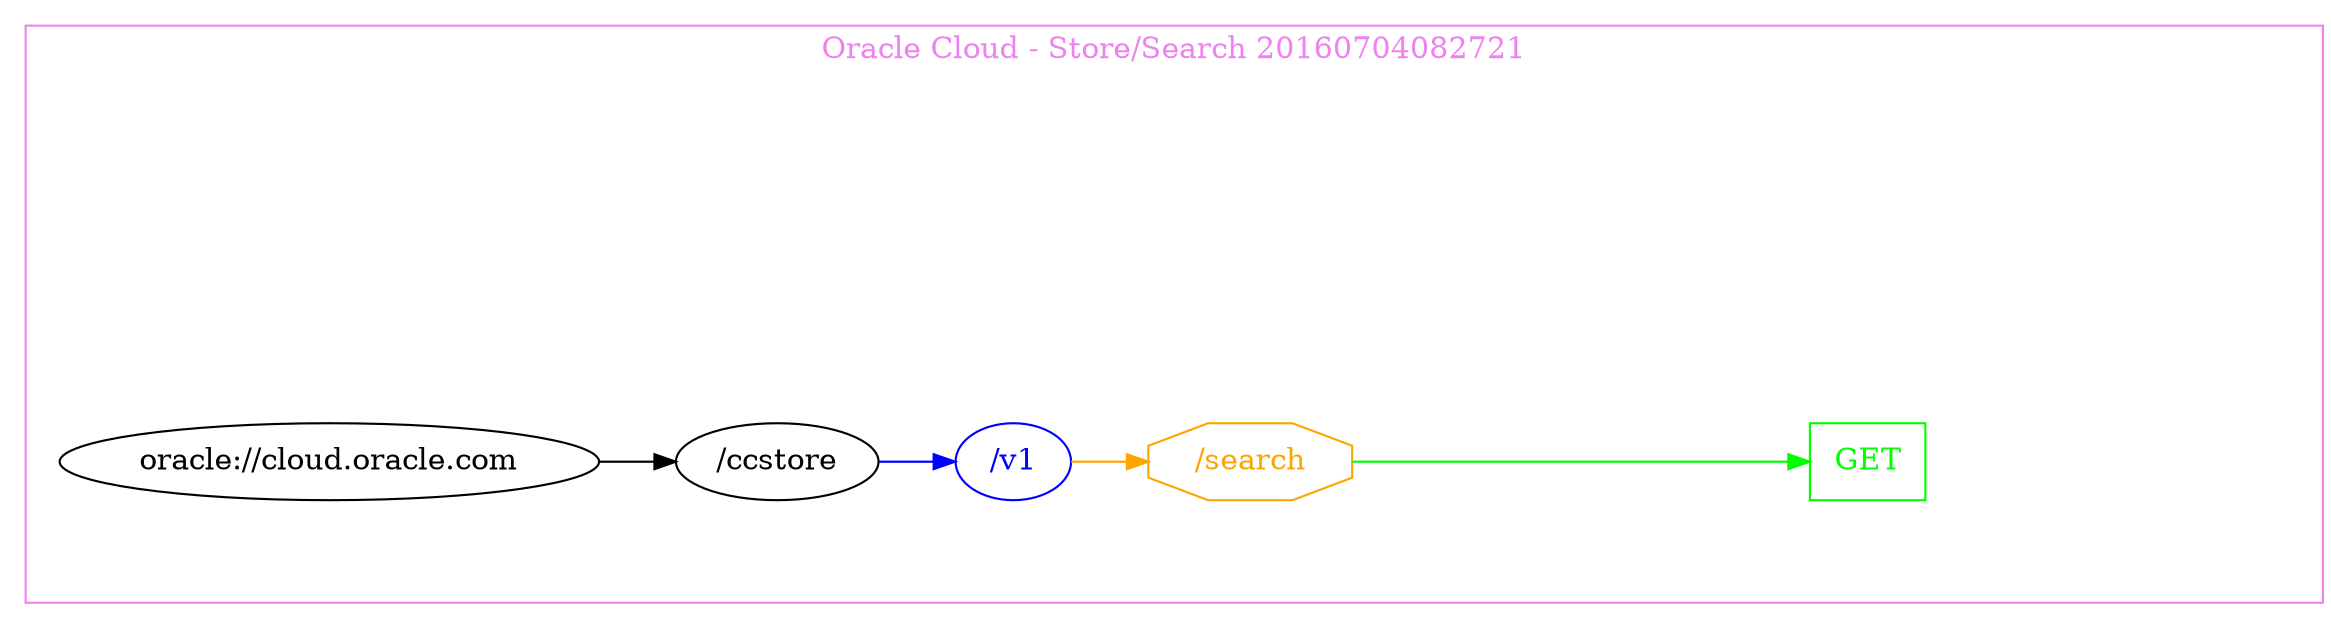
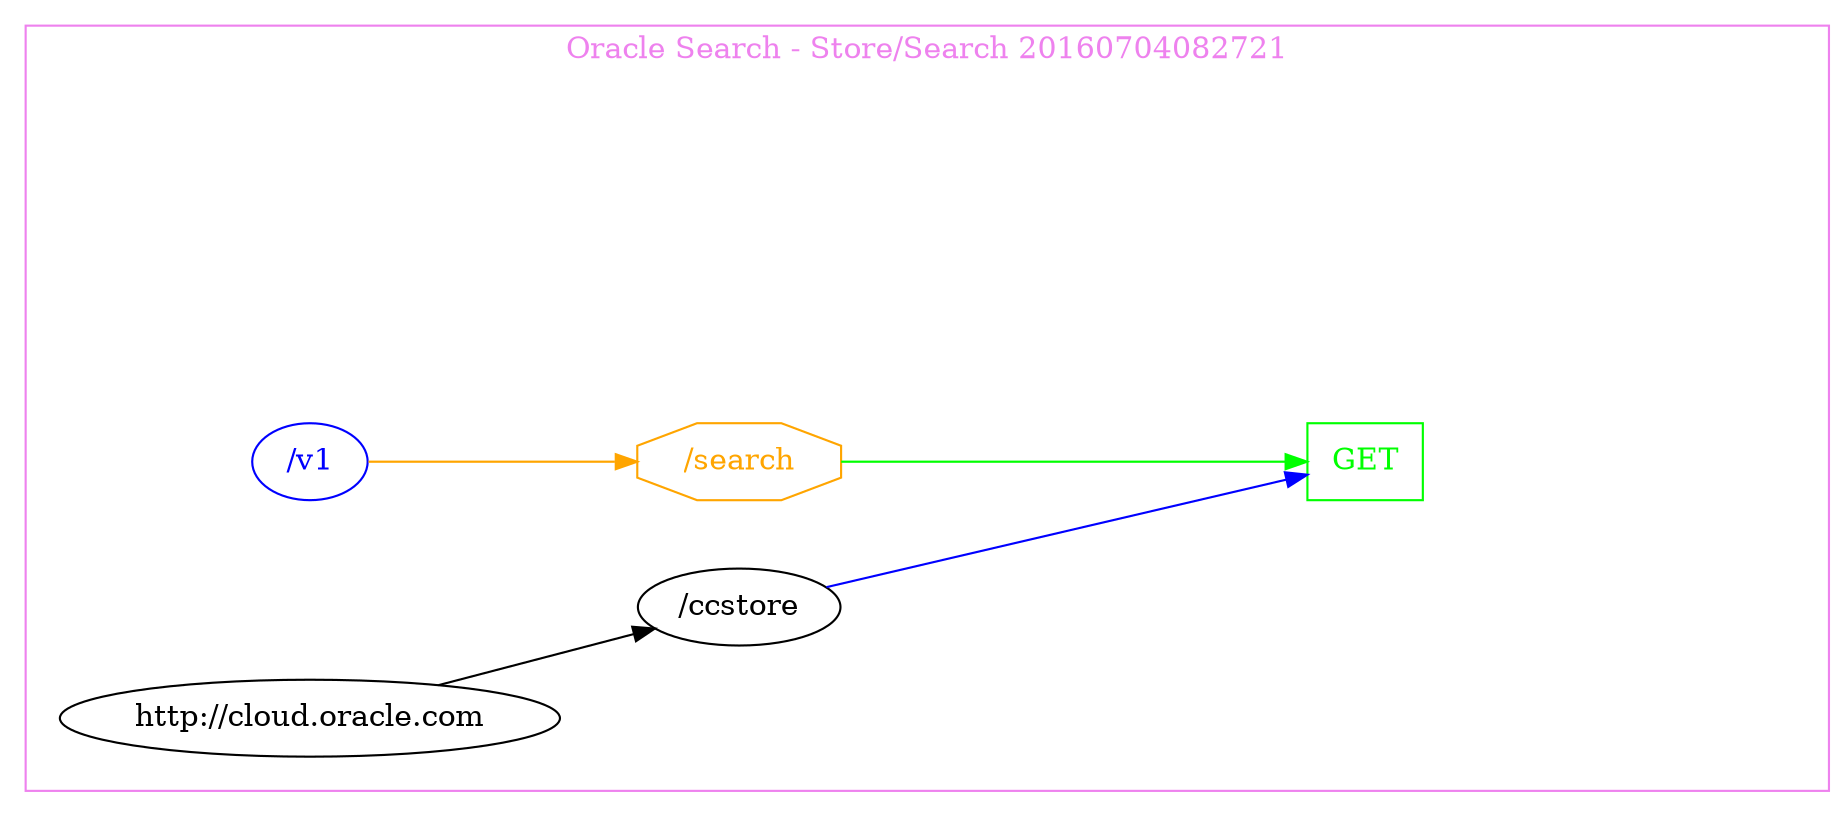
  digraph {
    rankdir=LR
    node [color=black fontcolor=black shape=ellipse]
    n1 [color=green fontcolor=green label=GET shape=box]
    n2 [color=orange fontcolor=orange label="/search" shape=octagon]
    n3 [color=blue fontcolor=blue label="/v1"]
    n4 [label="/ccstore"]
-   n5 [label="oracle://cloud.oracle.com"]
+   n5 [label="http://cloud.oracle.com"]
    subgraph cluster_1 {
      color=violet
      fontcolor=violet
-     label="Oracle Cloud - Store/Search 20160704082721"
+     label="Oracle Search - Store/Search 20160704082721"
      subgraph cluster_2 {
        color=white
        fontcolor=white
        n5
        subgraph cluster_3 {
          color=white
          fontcolor=white
          n4
          subgraph cluster_4 {
            color=white
            fontcolor=white
            n3
            subgraph cluster_5 {
              color=white
              fontcolor=white
              n2
              subgraph cluster_6 {
                color=white
                fontcolor=white
                n1
              }
            }
          }
        }
      }
    }
    n2 -> n1 [color=green fontcolor=green]
    n3 -> n2 [color=orange fontcolor=orange]
-   n4 -> n3 [color=blue fontcolor=blue]
+   n4 -> n1 [color=blue fontcolor=blue]
    n5 -> n4 [color=black fontcolor=black]
  }
